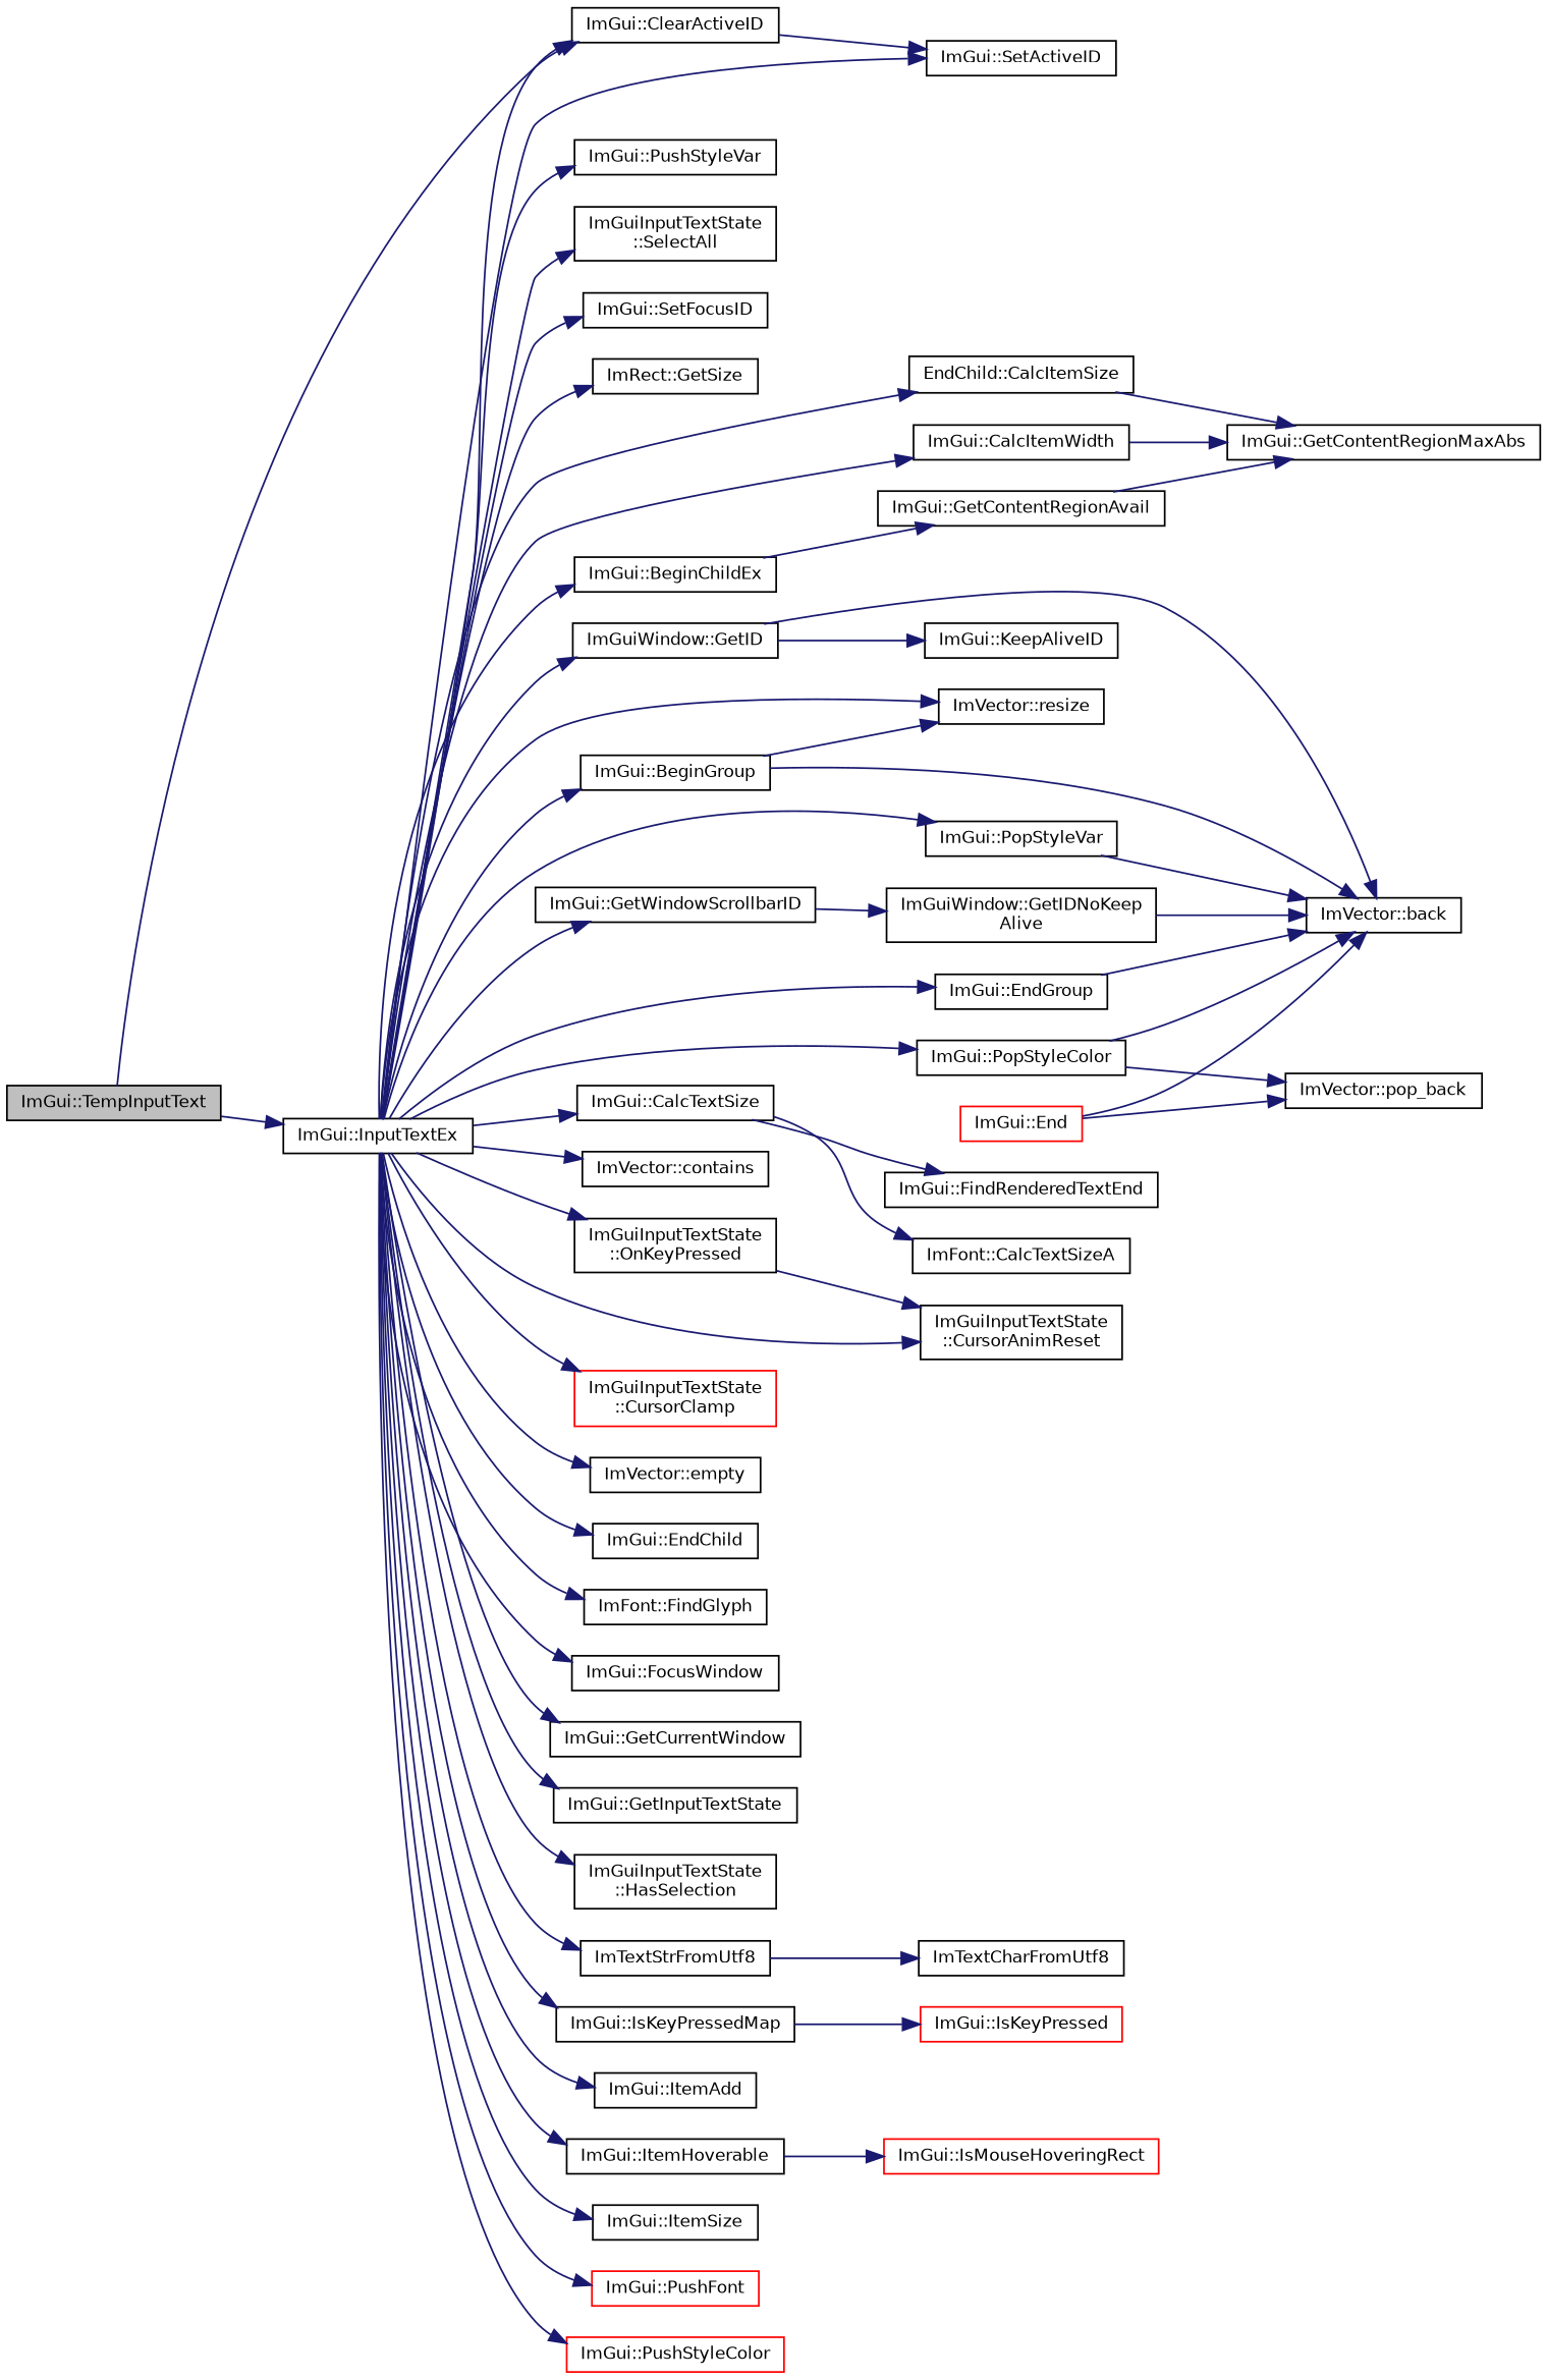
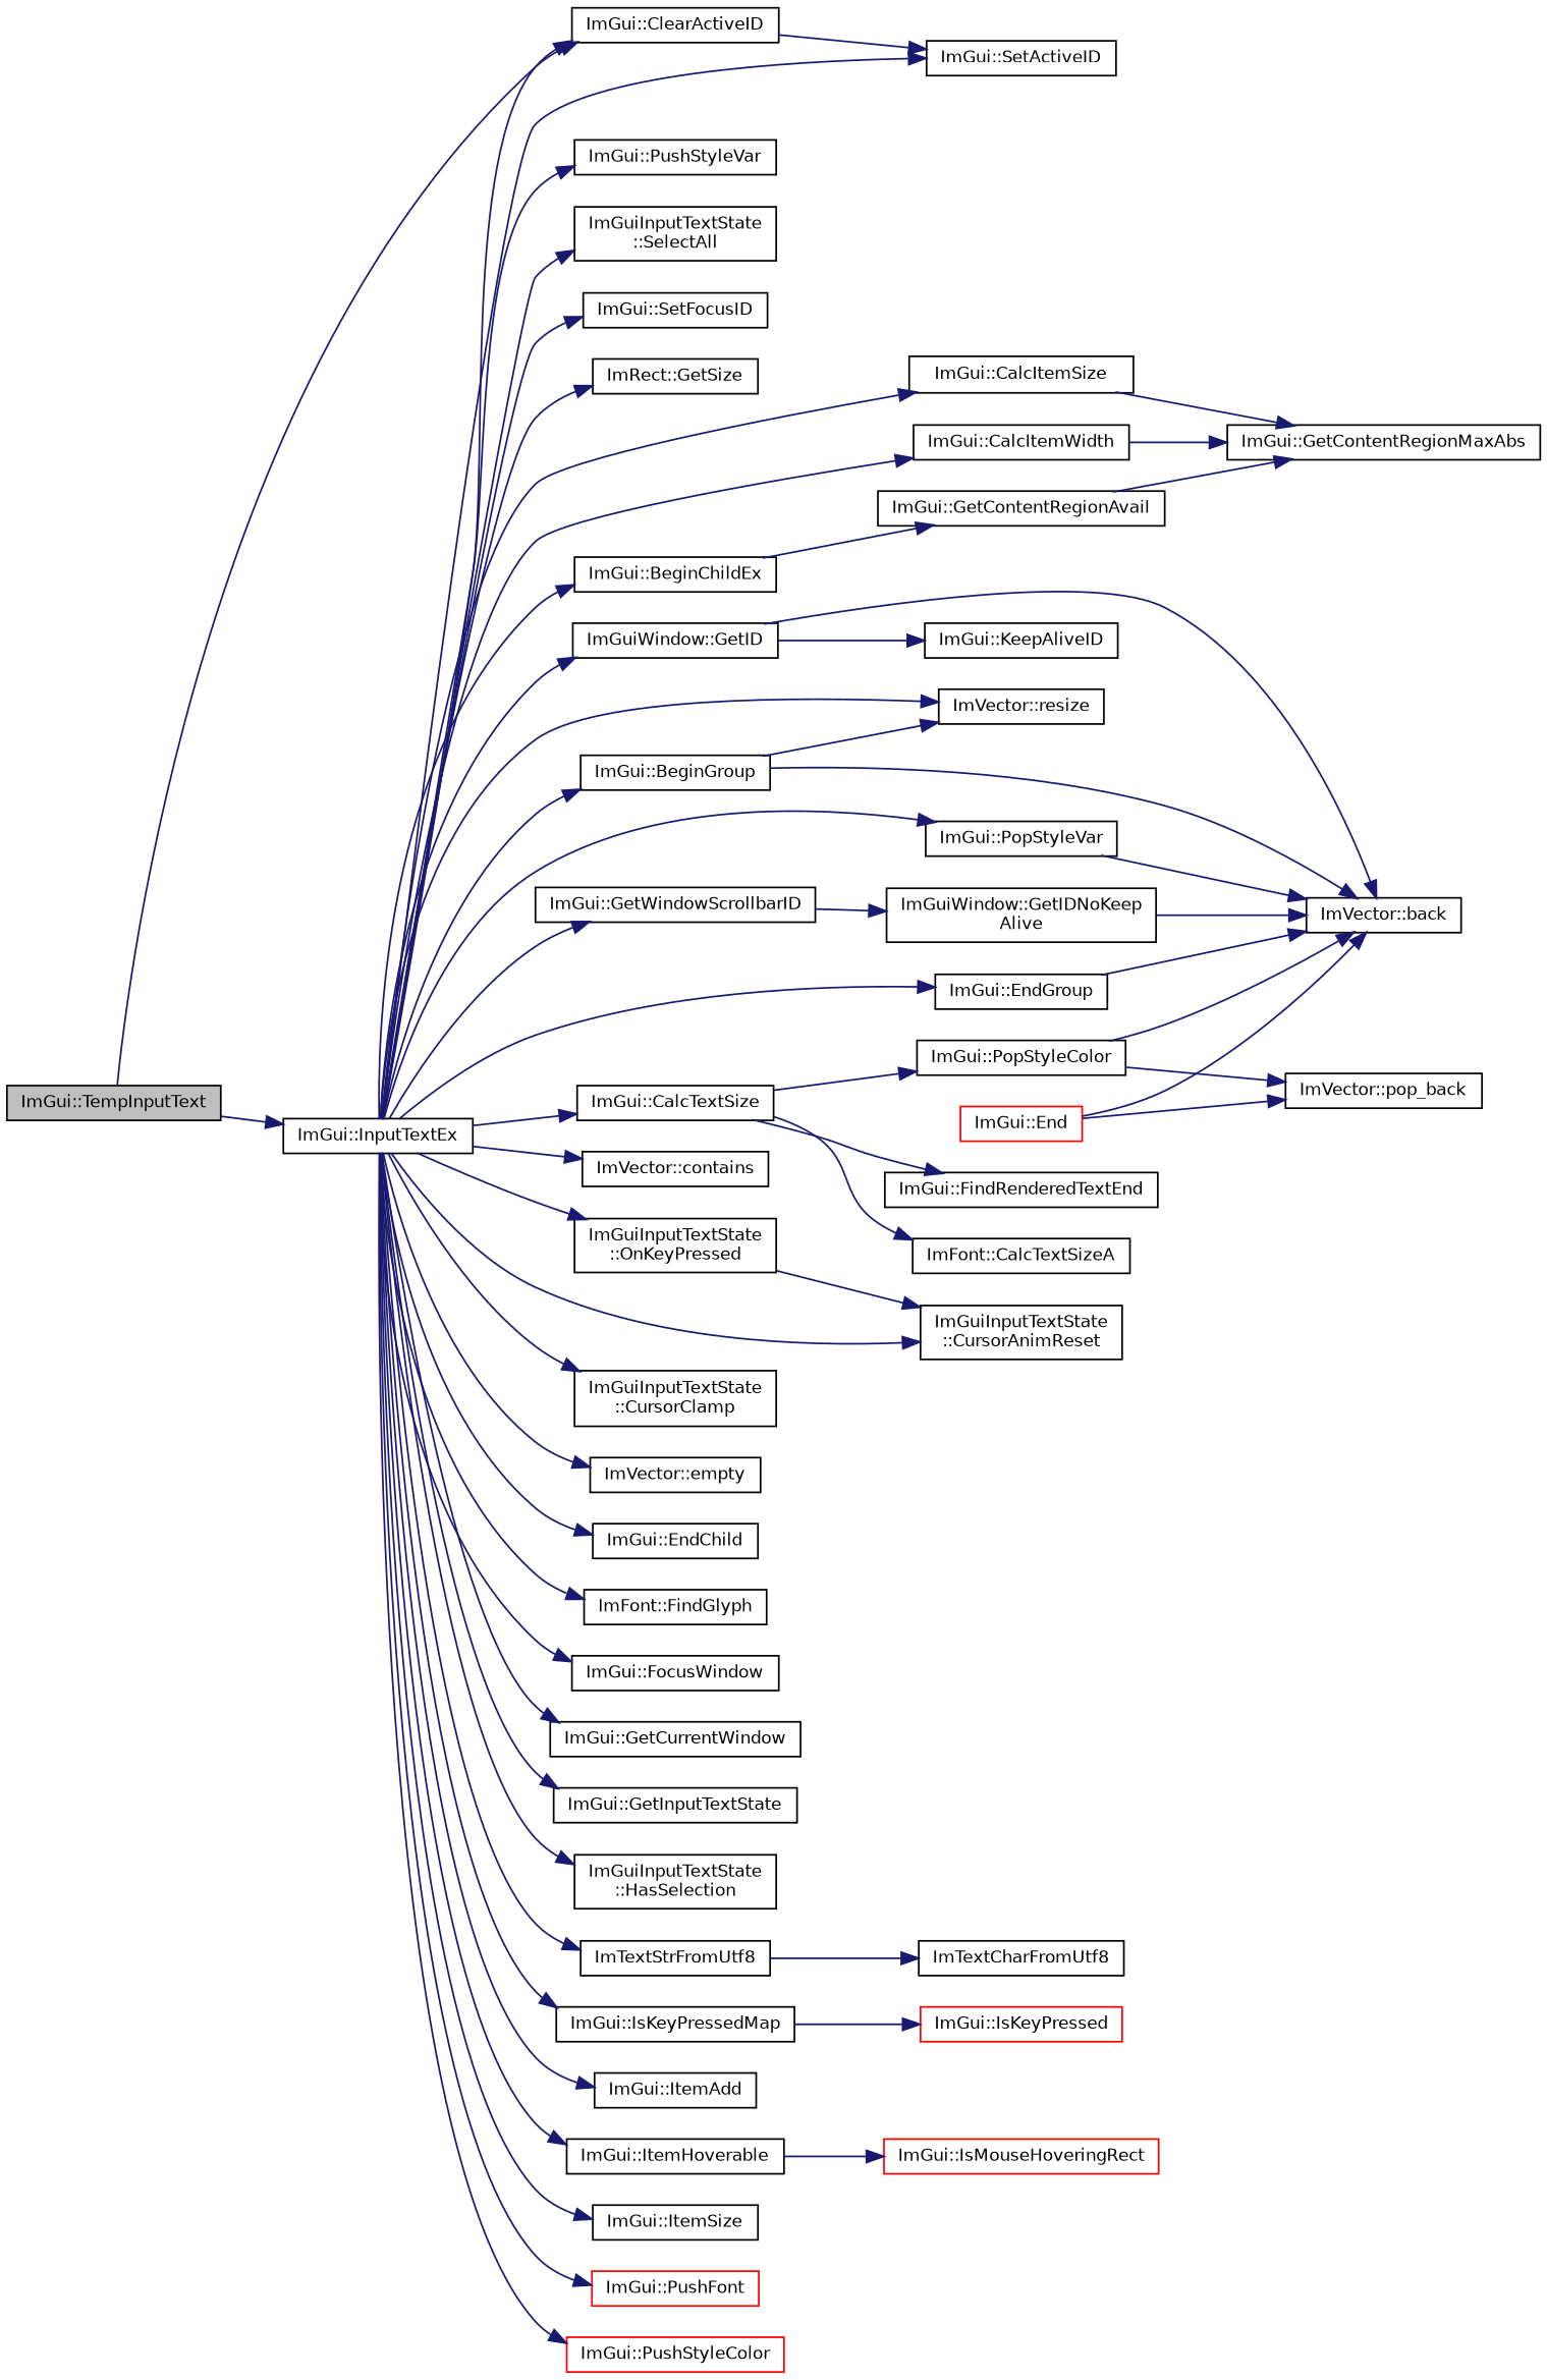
  digraph {
    rankdir=LR
    node [color=black fillcolor=white fontname=Helvetica fontsize=10 shape=record style=filled]
    edge [color=midnightblue fontname=Helvetica fontsize=10 labelfontname=Helvetica labelfontsize=10 style=solid]
    n1 [fillcolor=grey75 fontcolor=black height=0.2 label="ImGui::TempInputText" width=0.4]
    n2 [height=0.2 label="ImGui::ClearActiveID" width=0.4]
    n3 [height=0.2 label="ImGui::InputTextEx" width=0.4]
    n4 [height=0.2 label="ImGui::SetActiveID" width=0.4]
    n5 [height=0.2 label="ImRect::GetSize" width=0.4]
    n6 [height=0.2 label="ImGui::BeginChildEx" width=0.4]
    n7 [height=0.2 label="ImGui::BeginGroup" width=0.4]
    n8 [height=0.2 label="ImVector::resize" width=0.4]
-   n9 [height=0.2 label="EndChild::CalcItemSize" width=0.4]
+   n9 [height=0.2 label="ImGui::CalcItemSize" width=0.4]
    n10 [height=0.2 label="ImGui::CalcItemWidth" width=0.4]
    n11 [height=0.2 label="ImGui::CalcTextSize" width=0.4]
    n12 [height=0.2 label="ImVector::contains" width=0.4]
    n13 [height=0.2 label="ImGuiInputTextState\l::CursorAnimReset" width=0.4]
-   n14 [color=red height=0.2 label="ImGuiInputTextState\l::CursorClamp" width=0.4]
+   n14 [height=0.2 label="ImGuiInputTextState\l::CursorClamp" width=0.4]
    n15 [height=0.2 label="ImVector::empty" width=0.4]
    n16 [height=0.2 label="ImGui::EndChild" width=0.4]
    n17 [height=0.2 label="ImGui::EndGroup" width=0.4]
    n18 [height=0.2 label="ImFont::FindGlyph" width=0.4]
    n19 [height=0.2 label="ImGui::FocusWindow" width=0.4]
    n20 [height=0.2 label="ImGui::GetCurrentWindow" width=0.4]
    n21 [height=0.2 label="ImGuiWindow::GetID" width=0.4]
    n22 [height=0.2 label="ImGui::GetInputTextState" width=0.4]
    n23 [height=0.2 label="ImGui::GetWindowScrollbarID" width=0.4]
    n24 [height=0.2 label="ImGuiInputTextState\l::HasSelection" width=0.4]
    n25 [height=0.2 label=ImTextStrFromUtf8 width=0.4]
    n26 [height=0.2 label="ImGui::IsKeyPressedMap" width=0.4]
    n27 [height=0.2 label="ImGui::ItemAdd" width=0.4]
    n28 [height=0.2 label="ImGui::ItemHoverable" width=0.4]
    n29 [height=0.2 label="ImGui::ItemSize" width=0.4]
    n30 [height=0.2 label="ImGuiInputTextState\l::OnKeyPressed" width=0.4]
    n31 [height=0.2 label="ImGui::PopStyleColor" width=0.4]
    n32 [height=0.2 label="ImGui::PopStyleVar" width=0.4]
    n33 [color=red height=0.2 label="ImGui::PushFont" width=0.4]
    n34 [color=red height=0.2 label="ImGui::PushStyleColor" width=0.4]
    n35 [height=0.2 label="ImGui::PushStyleVar" width=0.4]
    n36 [height=0.2 label="ImGuiInputTextState\l::SelectAll" width=0.4]
    n37 [height=0.2 label="ImGui::SetFocusID" width=0.4]
    n38 [height=0.2 label="ImGui::GetContentRegionAvail" width=0.4]
    n39 [height=0.2 label="ImVector::back" width=0.4]
    n40 [height=0.2 label="ImGui::GetContentRegionMaxAbs" width=0.4]
    n41 [height=0.2 label="ImFont::CalcTextSizeA" width=0.4]
    n42 [height=0.2 label="ImGui::FindRenderedTextEnd" width=0.4]
    n43 [height=0.2 label="ImGui::KeepAliveID" width=0.4]
    n44 [height=0.2 label="ImGuiWindow::GetIDNoKeep\lAlive" width=0.4]
    n45 [height=0.2 label=ImTextCharFromUtf8 width=0.4]
    n46 [color=red height=0.2 label="ImGui::IsKeyPressed" width=0.4]
    n47 [color=red height=0.2 label="ImGui::IsMouseHoveringRect" width=0.4]
    n48 [height=0.2 label="ImVector::pop_back" width=0.4]
    n49 [color=red height=0.2 label="ImGui::End" width=0.4]
    n1 -> n2
    n1 -> n3
    n2 -> n4
    n3 -> n2
    n3 -> n4
    n3 -> n5
    n3 -> n6
    n3 -> n7
    n3 -> n8
    n3 -> n9
    n3 -> n10
    n3 -> n11
    n3 -> n12
    n3 -> n13
    n3 -> n14
    n3 -> n15
    n3 -> n16
    n3 -> n17
    n3 -> n18
    n3 -> n19
    n3 -> n20
    n3 -> n21
    n3 -> n22
    n3 -> n23
    n3 -> n24
    n3 -> n25
    n3 -> n26
    n3 -> n27
    n3 -> n28
    n3 -> n29
    n3 -> n30
-   n3 -> n31
+   n11 -> n31
    n3 -> n32
    n3 -> n33
    n3 -> n34
    n3 -> n35
    n3 -> n36
    n3 -> n37
    n6 -> n38
    n7 -> n8
    n7 -> n39
    n9 -> n40
    n10 -> n40
    n11 -> n41
    n11 -> n42
    n17 -> n39
    n21 -> n39
    n21 -> n43
    n23 -> n44
    n25 -> n45
    n26 -> n46
    n28 -> n47
    n30 -> n13
    n31 -> n39
    n31 -> n48
    n32 -> n39
    n38 -> n40
    n44 -> n39
    n49 -> n39
    n49 -> n48
  }
